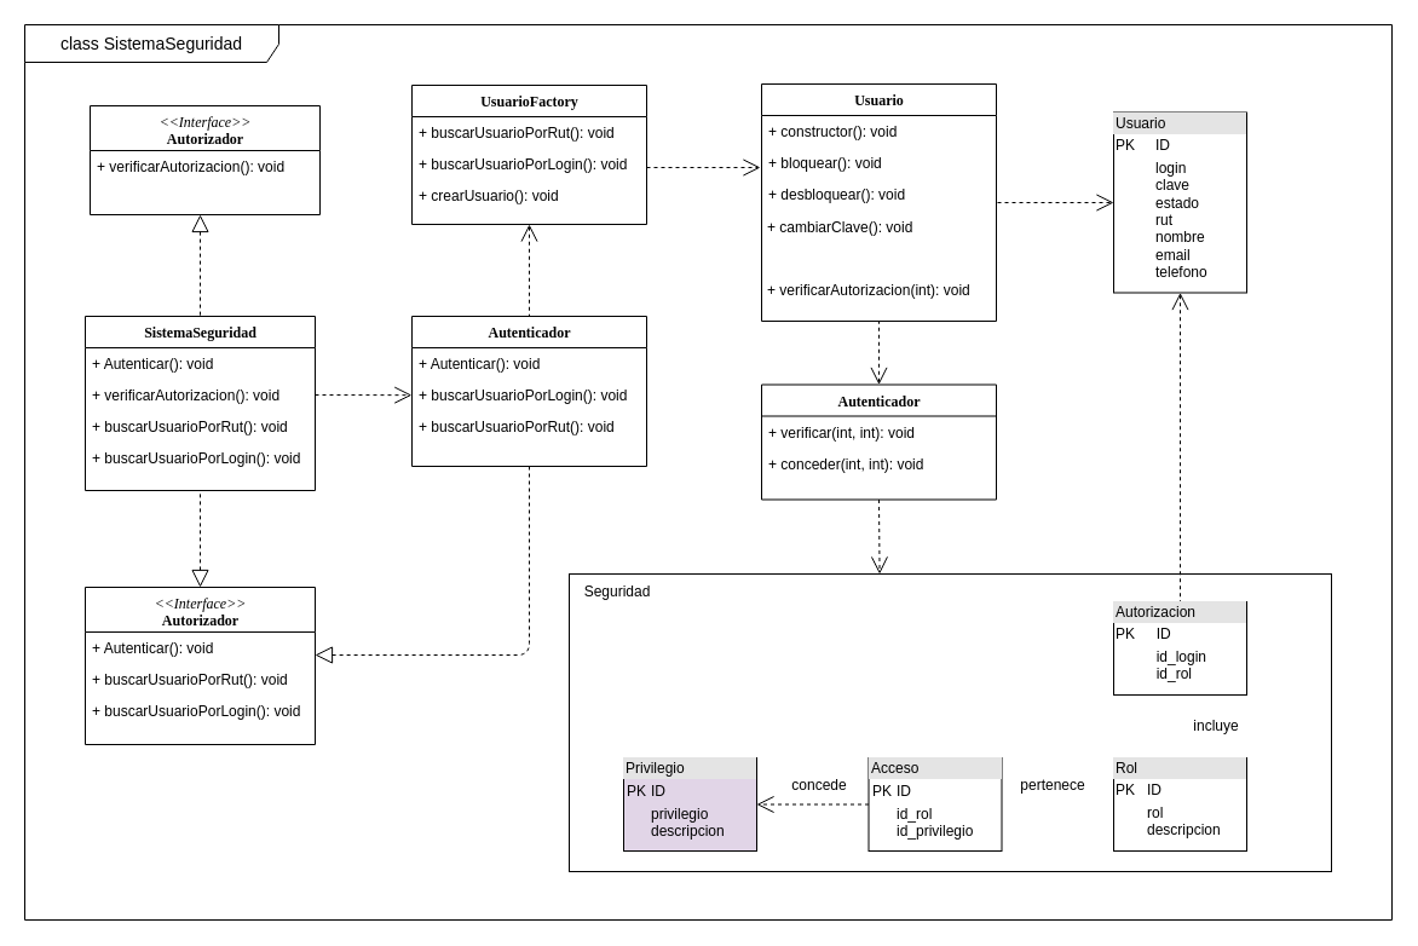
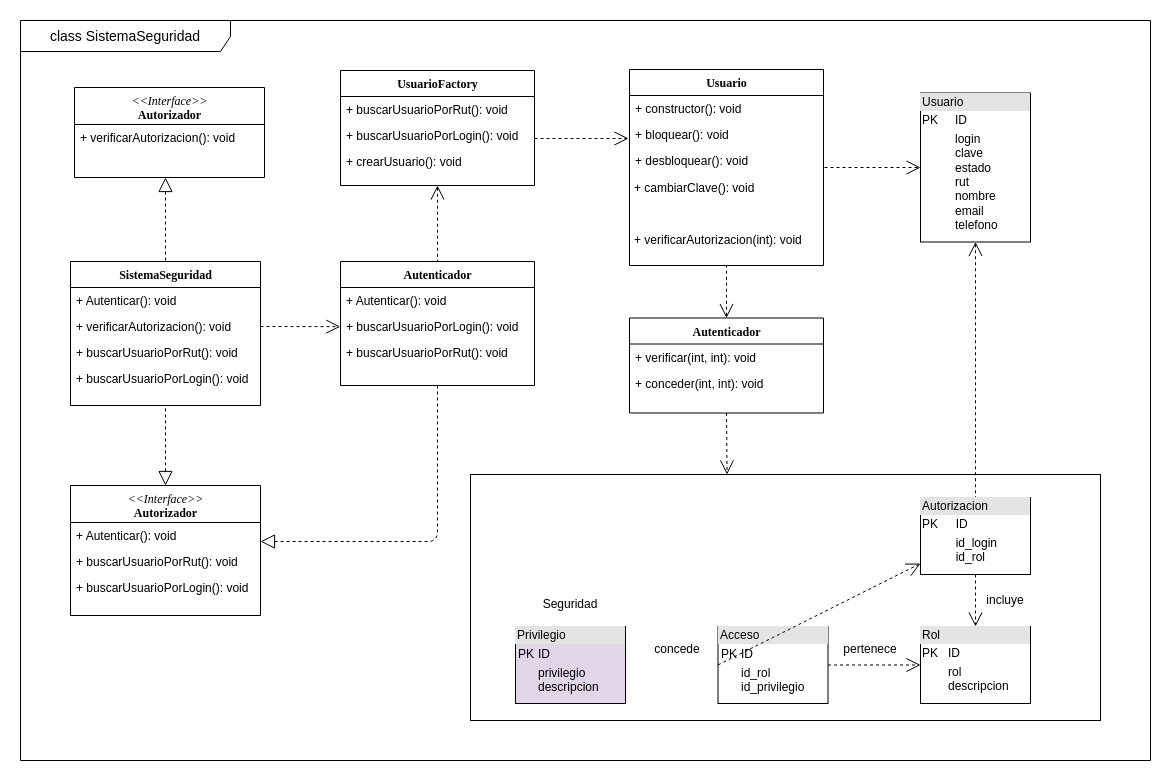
  <mxCell id="0" />
  <mxCell id="1" parent="0" />
  <mxCell id="2" value="" style="rounded=0;whiteSpace=wrap;html=1;" parent="1" vertex="1"><mxGeometry x="470" y="474" width="630" height="246" as="geometry" /></mxCell>
  <mxCell id="3" value="&lt;font style=&quot;font-size: 14px&quot;&gt;class SistemaSeguridad&lt;/font&gt;" style="shape=umlFrame;whiteSpace=wrap;html=1;width=210;height=31;" parent="1" vertex="1"><mxGeometry y="20" width="1130" height="740" as="geometry" x="20" /></mxCell>
  <mxCell id="4" value="UsuarioFactory" style="swimlane;html=1;fontStyle=1;align=center;verticalAlign=top;childLayout=stackLayout;horizontal=1;startSize=26;horizontalStack=0;resizeParent=1;resizeLast=0;collapsible=1;marginBottom=0;swimlaneFillColor=#ffffff;rounded=0;shadow=0;comic=0;labelBackgroundColor=none;strokeColor=#000000;strokeWidth=1;fillColor=none;fontFamily=Verdana;fontSize=12;fontColor=#000000;" parent="1" vertex="1"><mxGeometry x="340" y="70" width="194" height="115" as="geometry" /></mxCell>
  <mxCell id="5" value="+ buscarUsuarioPorRut(): void" style="text;html=1;strokeColor=none;fillColor=none;align=left;verticalAlign=top;spacingLeft=4;spacingRight=4;whiteSpace=wrap;overflow=hidden;rotatable=0;points=[[0,0.5],[1,0.5]];portConstraint=eastwest;" parent="4" vertex="1"><mxGeometry y="26" width="194" height="26" as="geometry" /></mxCell>
  <mxCell id="6" value="+ buscarUsuarioPorLogin(): void" style="text;html=1;strokeColor=none;fillColor=none;align=left;verticalAlign=top;spacingLeft=4;spacingRight=4;whiteSpace=wrap;overflow=hidden;rotatable=0;points=[[0,0.5],[1,0.5]];portConstraint=eastwest;" parent="4" vertex="1"><mxGeometry y="52" width="194" height="26" as="geometry" /></mxCell>
  <mxCell id="7" value="+ crearUsuario(): void" style="text;html=1;strokeColor=none;fillColor=none;align=left;verticalAlign=top;spacingLeft=4;spacingRight=4;whiteSpace=wrap;overflow=hidden;rotatable=0;points=[[0,0.5],[1,0.5]];portConstraint=eastwest;" parent="4" vertex="1"><mxGeometry y="78" width="194" height="26" as="geometry" /></mxCell>
  <mxCell id="8" value="Autenticador" style="swimlane;html=1;fontStyle=1;align=center;verticalAlign=top;childLayout=stackLayout;horizontal=1;startSize=26;horizontalStack=0;resizeParent=1;resizeLast=0;collapsible=1;marginBottom=0;swimlaneFillColor=#ffffff;rounded=0;shadow=0;comic=0;labelBackgroundColor=none;strokeColor=#000000;strokeWidth=1;fillColor=none;fontFamily=Verdana;fontSize=12;fontColor=#000000;" parent="1" vertex="1"><mxGeometry x="340" y="261" width="194" height="124" as="geometry" /></mxCell>
  <mxCell id="9" value="+ Autenticar(): void" style="text;html=1;strokeColor=none;fillColor=none;align=left;verticalAlign=top;spacingLeft=4;spacingRight=4;whiteSpace=wrap;overflow=hidden;rotatable=0;points=[[0,0.5],[1,0.5]];portConstraint=eastwest;" parent="8" vertex="1"><mxGeometry y="26" width="194" height="26" as="geometry" /></mxCell>
  <mxCell id="10" value="+ buscarUsuarioPorLogin(): void" style="text;html=1;strokeColor=none;fillColor=none;align=left;verticalAlign=top;spacingLeft=4;spacingRight=4;whiteSpace=wrap;overflow=hidden;rotatable=0;points=[[0,0.5],[1,0.5]];portConstraint=eastwest;" parent="8" vertex="1"><mxGeometry y="52" width="194" height="26" as="geometry" /></mxCell>
  <mxCell id="11" value="+ buscarUsuarioPorRut(): void" style="text;html=1;strokeColor=none;fillColor=none;align=left;verticalAlign=top;spacingLeft=4;spacingRight=4;whiteSpace=wrap;overflow=hidden;rotatable=0;points=[[0,0.5],[1,0.5]];portConstraint=eastwest;" parent="8" vertex="1"><mxGeometry y="78" width="194" height="26" as="geometry" /></mxCell>
  <mxCell id="12" value="SistemaSeguridad" style="swimlane;html=1;fontStyle=1;align=center;verticalAlign=top;childLayout=stackLayout;horizontal=1;startSize=26;horizontalStack=0;resizeParent=1;resizeLast=0;collapsible=1;marginBottom=0;swimlaneFillColor=#ffffff;rounded=0;shadow=0;comic=0;labelBackgroundColor=none;strokeColor=#000000;strokeWidth=1;fillColor=none;fontFamily=Verdana;fontSize=12;fontColor=#000000;" parent="1" vertex="1"><mxGeometry x="70" y="261" width="190" height="144" as="geometry" /></mxCell>
  <mxCell id="13" value="+ Autenticar(): void" style="text;html=1;strokeColor=none;fillColor=none;align=left;verticalAlign=top;spacingLeft=4;spacingRight=4;whiteSpace=wrap;overflow=hidden;rotatable=0;points=[[0,0.5],[1,0.5]];portConstraint=eastwest;" parent="12" vertex="1"><mxGeometry y="26" width="190" height="26" as="geometry" /></mxCell>
  <mxCell id="14" value="+ verificarAutorizacion(): void" style="text;html=1;strokeColor=none;fillColor=none;align=left;verticalAlign=top;spacingLeft=4;spacingRight=4;whiteSpace=wrap;overflow=hidden;rotatable=0;points=[[0,0.5],[1,0.5]];portConstraint=eastwest;" parent="12" vertex="1"><mxGeometry y="52" width="190" height="26" as="geometry" /></mxCell>
  <mxCell id="15" value="+ buscarUsuarioPorRut(): void" style="text;html=1;strokeColor=none;fillColor=none;align=left;verticalAlign=top;spacingLeft=4;spacingRight=4;whiteSpace=wrap;overflow=hidden;rotatable=0;points=[[0,0.5],[1,0.5]];portConstraint=eastwest;" parent="12" vertex="1"><mxGeometry y="78" width="190" height="26" as="geometry" /></mxCell>
  <mxCell id="16" value="+ buscarUsuarioPorLogin(): void" style="text;html=1;strokeColor=none;fillColor=none;align=left;verticalAlign=top;spacingLeft=4;spacingRight=4;whiteSpace=wrap;overflow=hidden;rotatable=0;points=[[0,0.5],[1,0.5]];portConstraint=eastwest;" parent="1" vertex="1"><mxGeometry x="70" y="365" width="190" height="26" as="geometry" /></mxCell>
  <mxCell id="17" value="&lt;i style=&quot;font-weight: normal&quot;&gt;&lt;font style=&quot;font-size: 12px&quot;&gt;&amp;lt;&amp;lt;Interface&amp;gt;&amp;gt;&lt;/font&gt;&lt;/i&gt;&lt;br&gt;Autorizador" style="swimlane;html=1;fontStyle=1;align=center;verticalAlign=top;childLayout=stackLayout;horizontal=1;startSize=37;horizontalStack=0;resizeParent=1;resizeLast=0;collapsible=1;marginBottom=0;swimlaneFillColor=#ffffff;rounded=0;shadow=0;comic=0;labelBackgroundColor=none;strokeColor=#000000;strokeWidth=1;fillColor=none;fontFamily=Verdana;fontSize=12;fontColor=#000000;" parent="1" vertex="1"><mxGeometry x="70" y="485" width="190" height="130" as="geometry" /></mxCell>
  <mxCell id="18" value="+ Autenticar(): void" style="text;html=1;strokeColor=none;fillColor=none;align=left;verticalAlign=top;spacingLeft=4;spacingRight=4;whiteSpace=wrap;overflow=hidden;rotatable=0;points=[[0,0.5],[1,0.5]];portConstraint=eastwest;" parent="17" vertex="1"><mxGeometry y="37" width="190" height="26" as="geometry" /></mxCell>
  <mxCell id="19" value="+ buscarUsuarioPorRut(): void" style="text;html=1;strokeColor=none;fillColor=none;align=left;verticalAlign=top;spacingLeft=4;spacingRight=4;whiteSpace=wrap;overflow=hidden;rotatable=0;points=[[0,0.5],[1,0.5]];portConstraint=eastwest;" parent="17" vertex="1"><mxGeometry y="63" width="190" height="26" as="geometry" /></mxCell>
  <mxCell id="20" value="+ buscarUsuarioPorLogin(): void" style="text;html=1;strokeColor=none;fillColor=none;align=left;verticalAlign=top;spacingLeft=4;spacingRight=4;whiteSpace=wrap;overflow=hidden;rotatable=0;points=[[0,0.5],[1,0.5]];portConstraint=eastwest;" parent="17" vertex="1"><mxGeometry y="89" width="190" height="26" as="geometry" /></mxCell>
  <mxCell id="21" value="" style="endArrow=none;html=1;exitX=1;exitY=0.5;exitDx=0;exitDy=0;endSize=6;endFill=0;startArrow=block;startFill=0;startSize=12;dashed=1;entryX=0.5;entryY=1;entryDx=0;entryDy=0;" parent="1" target="8" edge="1"><mxGeometry width="50" height="50" relative="1" as="geometry"><mxPoint x="260" y="541" as="sourcePoint" /><mxPoint x="420" y="414" as="targetPoint" /><Array as="points"><mxPoint x="437" y="541" /></Array></mxGeometry></mxCell>
  <mxCell id="22" value="" style="endArrow=none;html=1;dashed=1;exitX=0.5;exitY=1;exitDx=0;exitDy=0;entryX=0.5;entryY=0;entryDx=0;entryDy=0;startArrow=open;startFill=0;startSize=12;" parent="1" source="4" target="8" edge="1"><mxGeometry width="50" height="50" relative="1" as="geometry"><mxPoint x="530" y="78" as="sourcePoint" /><mxPoint x="580" y="28" as="targetPoint" /></mxGeometry></mxCell>
  <mxCell id="23" value="&lt;div style=&quot;box-sizing: border-box ; width: 100% ; background: #e4e4e4 ; padding: 2px&quot;&gt;Usuario&lt;/div&gt;&lt;table style=&quot;width: 100% ; font-size: 1em&quot; cellpadding=&quot;2&quot; cellspacing=&quot;0&quot;&gt;&lt;tbody&gt;&lt;tr&gt;&lt;td&gt;PK&lt;/td&gt;&lt;td&gt;ID&lt;/td&gt;&lt;/tr&gt;&lt;tr&gt;&lt;td&gt;&lt;br&gt;&lt;/td&gt;&lt;td&gt;login&lt;br&gt;clave&lt;br&gt;estado&lt;br&gt;rut&lt;br&gt;nombre&lt;br&gt;email&lt;br&gt;telefono&lt;br&gt;&lt;/td&gt;&lt;/tr&gt;&lt;/tbody&gt;&lt;/table&gt;" style="verticalAlign=top;align=left;overflow=fill;html=1;" parent="1" vertex="1"><mxGeometry x="920" y="92.5" width="110" height="149" as="geometry" /></mxCell>
  <mxCell id="24" value="" style="endArrow=none;html=1;dashed=1;startArrow=open;startFill=0;startSize=12;exitX=0.5;exitY=1;exitDx=0;exitDy=0;entryX=0.5;entryY=0;entryDx=0;entryDy=0;" parent="1" source="23" target="39" edge="1"><mxGeometry width="50" height="50" relative="1" as="geometry"><mxPoint x="974" y="252" as="sourcePoint" /><mxPoint x="974" y="301" as="targetPoint" /></mxGeometry></mxCell>
  <mxCell id="25" value="" style="endArrow=open;html=1;dashed=1;exitX=1;exitY=0.5;exitDx=0;exitDy=0;entryX=0;entryY=0.5;entryDx=0;entryDy=0;startArrow=none;startFill=0;endFill=0;startSize=6;endSize=12;" parent="1" source="14" edge="1"><mxGeometry width="50" height="50" relative="1" as="geometry"><mxPoint x="260" y="359" as="sourcePoint" /><mxPoint x="339.833" y="326.167" as="targetPoint" /></mxGeometry></mxCell>
  <mxCell id="26" value="&lt;i style=&quot;font-weight: normal&quot;&gt;&lt;font style=&quot;font-size: 12px&quot;&gt;&amp;lt;&amp;lt;Interface&amp;gt;&amp;gt;&lt;/font&gt;&lt;/i&gt;&lt;br&gt;Autorizador" style="swimlane;html=1;fontStyle=1;align=center;verticalAlign=top;childLayout=stackLayout;horizontal=1;startSize=37;horizontalStack=0;resizeParent=1;resizeLast=0;collapsible=1;marginBottom=0;swimlaneFillColor=#ffffff;rounded=0;shadow=0;comic=0;labelBackgroundColor=none;strokeColor=#000000;strokeWidth=1;fillColor=none;fontFamily=Verdana;fontSize=12;fontColor=#000000;" parent="1" vertex="1"><mxGeometry x="74" y="87" width="190" height="90" as="geometry" /></mxCell>
  <mxCell id="27" value="+ verificarAutorizacion(): void" style="text;html=1;strokeColor=none;fillColor=none;align=left;verticalAlign=top;spacingLeft=4;spacingRight=4;whiteSpace=wrap;overflow=hidden;rotatable=0;points=[[0,0.5],[1,0.5]];portConstraint=eastwest;" parent="26" vertex="1"><mxGeometry y="37" width="190" height="26" as="geometry" /></mxCell>
  <mxCell id="28" value="" style="endArrow=none;html=1;dashed=1;entryX=0.5;entryY=0;entryDx=0;entryDy=0;startArrow=block;startFill=0;startSize=12;" parent="1" target="12" edge="1"><mxGeometry width="50" height="50" relative="1" as="geometry"><mxPoint x="165" y="177" as="sourcePoint" /><mxPoint x="430" y="277" as="targetPoint" /></mxGeometry></mxCell>
  <mxCell id="29" value="" style="endArrow=none;html=1;dashed=1;entryX=0.5;entryY=1;entryDx=0;entryDy=0;startArrow=block;startFill=0;startSize=12;exitX=0.5;exitY=0;exitDx=0;exitDy=0;" parent="1" source="17" target="12" edge="1"><mxGeometry width="50" height="50" relative="1" as="geometry"><mxPoint x="175" y="187" as="sourcePoint" /><mxPoint x="175" y="277" as="targetPoint" /></mxGeometry></mxCell>
  <mxCell id="30" value="Usuario" style="swimlane;html=1;fontStyle=1;align=center;verticalAlign=top;childLayout=stackLayout;horizontal=1;startSize=26;horizontalStack=0;resizeParent=1;resizeLast=0;collapsible=1;marginBottom=0;swimlaneFillColor=#ffffff;rounded=0;shadow=0;comic=0;labelBackgroundColor=none;strokeColor=#000000;strokeWidth=1;fillColor=none;fontFamily=Verdana;fontSize=12;fontColor=#000000;" parent="1" vertex="1"><mxGeometry x="629" y="69" width="194" height="196" as="geometry" /></mxCell>
  <mxCell id="31" value="+ constructor(): void" style="text;html=1;strokeColor=none;fillColor=none;align=left;verticalAlign=top;spacingLeft=4;spacingRight=4;whiteSpace=wrap;overflow=hidden;rotatable=0;points=[[0,0.5],[1,0.5]];portConstraint=eastwest;" parent="30" vertex="1"><mxGeometry y="26" width="194" height="26" as="geometry" /></mxCell>
  <mxCell id="32" value="+ bloquear(): void" style="text;html=1;strokeColor=none;fillColor=none;align=left;verticalAlign=top;spacingLeft=4;spacingRight=4;whiteSpace=wrap;overflow=hidden;rotatable=0;points=[[0,0.5],[1,0.5]];portConstraint=eastwest;" parent="30" vertex="1"><mxGeometry y="52" width="194" height="26" as="geometry" /></mxCell>
  <mxCell id="33" value="+ desbloquear(): void" style="text;html=1;strokeColor=none;fillColor=none;align=left;verticalAlign=top;spacingLeft=4;spacingRight=4;whiteSpace=wrap;overflow=hidden;rotatable=0;points=[[0,0.5],[1,0.5]];portConstraint=eastwest;" parent="30" vertex="1"><mxGeometry y="78" width="194" height="26" as="geometry" /></mxCell>
  <mxCell id="34" value="+ cambiarClave(): void" style="text;html=1;strokeColor=none;fillColor=none;align=left;verticalAlign=top;spacingLeft=4;spacingRight=4;whiteSpace=wrap;overflow=hidden;rotatable=0;points=[[0,0.5],[1,0.5]];portConstraint=eastwest;" parent="1" vertex="1"><mxGeometry x="628" y="174" width="194" height="26" as="geometry" /></mxCell>
  <mxCell id="35" value="+ verificarAutorizacion(int): void" style="text;html=1;strokeColor=none;fillColor=none;align=left;verticalAlign=top;spacingLeft=4;spacingRight=4;whiteSpace=wrap;overflow=hidden;rotatable=0;points=[[0,0.5],[1,0.5]];portConstraint=eastwest;" parent="1" vertex="1"><mxGeometry x="628" y="226" width="194" height="26" as="geometry" /></mxCell>
  <mxCell id="36" value="Autenticador" style="swimlane;html=1;fontStyle=1;align=center;verticalAlign=top;childLayout=stackLayout;horizontal=1;startSize=26;horizontalStack=0;resizeParent=1;resizeLast=0;collapsible=1;marginBottom=0;swimlaneFillColor=#ffffff;rounded=0;shadow=0;comic=0;labelBackgroundColor=none;strokeColor=#000000;strokeWidth=1;fillColor=none;fontFamily=Verdana;fontSize=12;fontColor=#000000;" parent="1" vertex="1"><mxGeometry x="629" y="317.5" width="194" height="95" as="geometry" /></mxCell>
  <mxCell id="37" value="+ verificar(int, int): void" style="text;html=1;strokeColor=none;fillColor=none;align=left;verticalAlign=top;spacingLeft=4;spacingRight=4;whiteSpace=wrap;overflow=hidden;rotatable=0;points=[[0,0.5],[1,0.5]];portConstraint=eastwest;" parent="36" vertex="1"><mxGeometry y="26" width="194" height="26" as="geometry" /></mxCell>
  <mxCell id="38" value="+ conceder(int, int): void" style="text;html=1;strokeColor=none;fillColor=none;align=left;verticalAlign=top;spacingLeft=4;spacingRight=4;whiteSpace=wrap;overflow=hidden;rotatable=0;points=[[0,0.5],[1,0.5]];portConstraint=eastwest;" parent="36" vertex="1"><mxGeometry y="52" width="194" height="26" as="geometry" /></mxCell>
  <mxCell id="39" value="&lt;div style=&quot;box-sizing: border-box ; width: 100% ; background: #e4e4e4 ; padding: 2px&quot;&gt;Autorizacion&lt;/div&gt;&lt;table style=&quot;width: 100% ; font-size: 1em&quot; cellpadding=&quot;2&quot; cellspacing=&quot;0&quot;&gt;&lt;tbody&gt;&lt;tr&gt;&lt;td&gt;PK&lt;/td&gt;&lt;td&gt;ID&lt;/td&gt;&lt;/tr&gt;&lt;tr&gt;&lt;td&gt;&lt;br&gt;&lt;/td&gt;&lt;td&gt;id_login&lt;br&gt;id_rol&lt;/td&gt;&lt;/tr&gt;&lt;tr&gt;&lt;td&gt;&lt;/td&gt;&lt;td&gt;&lt;br&gt;&lt;/td&gt;&lt;/tr&gt;&lt;/tbody&gt;&lt;/table&gt;" style="verticalAlign=top;align=left;overflow=fill;html=1;" parent="1" vertex="1"><mxGeometry x="920" y="497" width="110" height="77" as="geometry" /></mxCell>
  <mxCell id="40" value="" style="endArrow=none;html=1;dashed=1;exitX=0.5;exitY=0;exitDx=0;exitDy=0;entryX=0.5;entryY=1;entryDx=0;entryDy=0;startArrow=open;startFill=0;startSize=12;" parent="1" source="36" target="30" edge="1"><mxGeometry width="50" height="50" relative="1" as="geometry"><mxPoint x="483" y="195" as="sourcePoint" /><mxPoint x="483" y="271" as="targetPoint" /></mxGeometry></mxCell>
  <mxCell id="41" value="" style="endArrow=open;html=1;dashed=1;endFill=0;startSize=6;endSize=12;" parent="1" edge="1"><mxGeometry width="50" height="50" relative="1" as="geometry"><mxPoint x="534" y="138" as="sourcePoint" /><mxPoint x="628" y="138" as="targetPoint" /></mxGeometry></mxCell>
- <mxCell id="42" value="Seguridad" style="text;html=1;strokeColor=none;fillColor=none;align=center;verticalAlign=middle;whiteSpace=wrap;rounded=0;" parent="1" vertex="1"><mxGeometry x="470" y="479" width="80" height="20" as="geometry" /></mxCell>
+ <mxCell id="42" value="Seguridad" style="text;html=1;strokeColor=none;fillColor=none;align=center;verticalAlign=middle;whiteSpace=wrap;rounded=0;" parent="1" vertex="1"><mxGeometry x="530" y="594" width="80" height="20" as="geometry" /></mxCell>
  <mxCell id="43" value="&lt;div style=&quot;box-sizing: border-box ; width: 100% ; background: #e4e4e4 ; padding: 2px&quot;&gt;Rol&lt;/div&gt;&lt;table style=&quot;width: 100% ; font-size: 1em&quot; cellpadding=&quot;2&quot; cellspacing=&quot;0&quot;&gt;&lt;tbody&gt;&lt;tr&gt;&lt;td&gt;PK&lt;/td&gt;&lt;td&gt;ID&lt;/td&gt;&lt;/tr&gt;&lt;tr&gt;&lt;td&gt;&lt;br&gt;&lt;/td&gt;&lt;td&gt;rol&lt;br&gt;descripcion&lt;/td&gt;&lt;/tr&gt;&lt;tr&gt;&lt;td&gt;&lt;/td&gt;&lt;td&gt;&lt;br&gt;&lt;/td&gt;&lt;/tr&gt;&lt;/tbody&gt;&lt;/table&gt;" style="verticalAlign=top;align=left;overflow=fill;html=1;" parent="1" vertex="1"><mxGeometry x="920" y="626" width="110" height="77" as="geometry" /></mxCell>
  <mxCell id="44" value="&lt;div style=&quot;box-sizing: border-box ; width: 100% ; background: #e4e4e4 ; padding: 2px&quot;&gt;Acceso&lt;/div&gt;&lt;table&gt;&lt;tbody&gt;&lt;tr&gt;&lt;td&gt;PK&lt;/td&gt;&lt;td&gt;ID&lt;/td&gt;&lt;/tr&gt;&lt;tr&gt;&lt;td&gt;&lt;br&gt;&lt;/td&gt;&lt;td&gt;id_rol&lt;br&gt;id_privilegio&lt;/td&gt;&lt;/tr&gt;&lt;tr&gt;&lt;td&gt;&lt;br&gt;&lt;/td&gt;&lt;/tr&gt;&lt;/tbody&gt;&lt;/table&gt;" style="verticalAlign=top;align=left;overflow=fill;html=1;" parent="1" vertex="1"><mxGeometry x="717.5" y="626" width="110" height="77" as="geometry" /></mxCell>
  <mxCell id="45" value="&lt;div style=&quot;box-sizing: border-box ; width: 100% ; background: #e4e4e4 ; padding: 2px&quot;&gt;Privilegio&lt;/div&gt;&lt;table&gt;&lt;tbody&gt;&lt;tr&gt;&lt;td&gt;PK&lt;/td&gt;&lt;td&gt;ID&lt;/td&gt;&lt;/tr&gt;&lt;tr&gt;&lt;td&gt;&lt;br&gt;&lt;/td&gt;&lt;td&gt;privilegio&lt;br&gt;descripcion&lt;/td&gt;&lt;/tr&gt;&lt;tr&gt;&lt;td&gt;&lt;br&gt;&lt;/td&gt;&lt;/tr&gt;&lt;/tbody&gt;&lt;/table&gt;" style="verticalAlign=top;align=left;overflow=fill;html=1;fillColor=#e1d5e7;" parent="1" vertex="1"><mxGeometry x="515" y="626" width="110" height="77" as="geometry" /></mxCell>
- <mxCell id="47" value="" style="endArrow=open;html=1;entryX=1;entryY=0.5;entryDx=0;entryDy=0;dashed=1;endFill=0;startSize=6;endSize=12;exitX=0;exitY=0.5;exitDx=0;exitDy=0;" parent="1" source="44" target="45" edge="1"><mxGeometry width="50" height="50" relative="1" as="geometry"><mxPoint x="837.207" y="674.793" as="sourcePoint" /><mxPoint x="930.31" y="674.793" as="targetPoint" /></mxGeometry></mxCell>
+ <mxCell id="46" value="" style="endArrow=open;html=1;entryX=0;entryY=0.5;entryDx=0;entryDy=0;dashed=1;endFill=0;startSize=6;endSize=12;exitX=1;exitY=0.5;exitDx=0;exitDy=0;" parent="1" source="44" target="43" edge="1"><mxGeometry width="50" height="50" relative="1" as="geometry"><mxPoint x="827.5" y="667.276" as="sourcePoint" /><mxPoint x="904.513" y="667.403" as="targetPoint" /></mxGeometry></mxCell>
+ <mxCell id="47" value="" style="endArrow=open;html=1;dashed=1;endFill=0;startSize=6;endSize=12;exitX=0;exitY=0.5;exitDx=0;exitDy=0;" parent="1" source="44" target="39" edge="1"><mxGeometry width="50" height="50" relative="1" as="geometry"><mxPoint x="837.207" y="674.793" as="sourcePoint" /><mxPoint x="930.31" y="674.793" as="targetPoint" /></mxGeometry></mxCell>
+ <mxCell id="48" value="" style="endArrow=open;html=1;entryX=0.5;entryY=0;entryDx=0;entryDy=0;dashed=1;endFill=0;startSize=6;endSize=12;exitX=0.5;exitY=1;exitDx=0;exitDy=0;" parent="1" source="39" target="43" edge="1"><mxGeometry width="50" height="50" relative="1" as="geometry"><mxPoint x="847.207" y="684.793" as="sourcePoint" /><mxPoint x="940.31" y="684.793" as="targetPoint" /></mxGeometry></mxCell>
  <mxCell id="49" value="pertenece" style="text;html=1;strokeColor=none;fillColor=none;align=center;verticalAlign=middle;whiteSpace=wrap;rounded=0;" parent="1" vertex="1"><mxGeometry x="840" y="639" width="60" height="20" as="geometry" /></mxCell>
  <mxCell id="50" value="incluye" style="text;html=1;strokeColor=none;fillColor=none;align=center;verticalAlign=middle;whiteSpace=wrap;rounded=0;" parent="1" vertex="1"><mxGeometry x="975" y="590" width="60" height="20" as="geometry" /></mxCell>
  <mxCell id="51" value="concede" style="text;html=1;strokeColor=none;fillColor=none;align=center;verticalAlign=middle;whiteSpace=wrap;rounded=0;" parent="1" vertex="1"><mxGeometry x="647" y="639" width="60" height="20" as="geometry" /></mxCell>
  <mxCell id="52" value="" style="endArrow=open;html=1;entryX=0.609;entryY=0.614;entryDx=0;entryDy=0;dashed=1;endFill=0;startSize=6;endSize=12;exitX=0.5;exitY=1;exitDx=0;exitDy=0;entryPerimeter=0;" parent="1" source="36" edge="1"><mxGeometry width="50" height="50" relative="1" as="geometry"><mxPoint x="1003.529" y="583.647" as="sourcePoint" /><mxPoint x="726.571" y="474" as="targetPoint" /></mxGeometry></mxCell>
  <mxCell id="53" value="" style="endArrow=open;html=1;dashed=1;endFill=0;startSize=6;endSize=12;" edge="1" parent="1"><mxGeometry width="50" height="50" relative="1" as="geometry"><mxPoint x="824" y="167" as="sourcePoint" /><mxPoint x="920" y="167" as="targetPoint" /></mxGeometry></mxCell>
